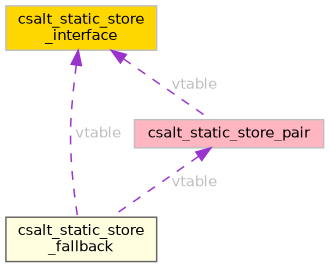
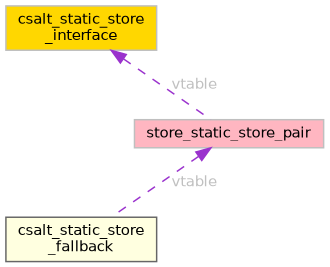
  digraph {
    node [color=grey75 fontname=Helvetica fontsize=10 shape=box style=filled]
    edge [color=darkorchid3 dir=back fontcolor=grey fontname=Helvetica fontsize=10 labelfontname=Helvetica labelfontsize=10 style=dashed]
    n1 [color=gray40 fillcolor=lightyellow fontcolor=black height=0.2 label="csalt_static_store\l_fallback" width=0.4]
    n2 [fillcolor=gold height=0.2 label="csalt_static_store\l_interface" width=0.4]
-   n3 [fillcolor=lightpink height=0.2 label=csalt_static_store_pair width=0.4]
-   n2 -> n1 [label=" vtable"]
+   n3 [fillcolor=lightpink height=0.2 label=store_static_store_pair width=0.4]
    n2 -> n3 [label=" vtable"]
    n3 -> n1 [label=" vtable"]
  }
